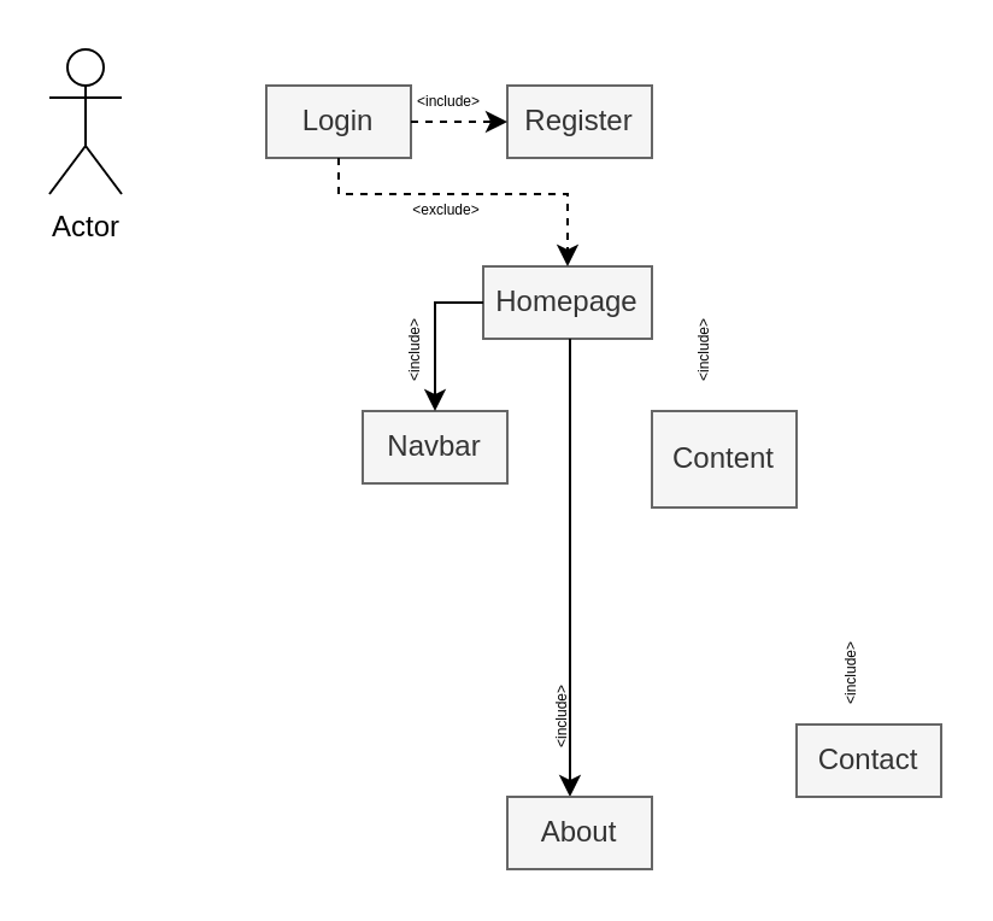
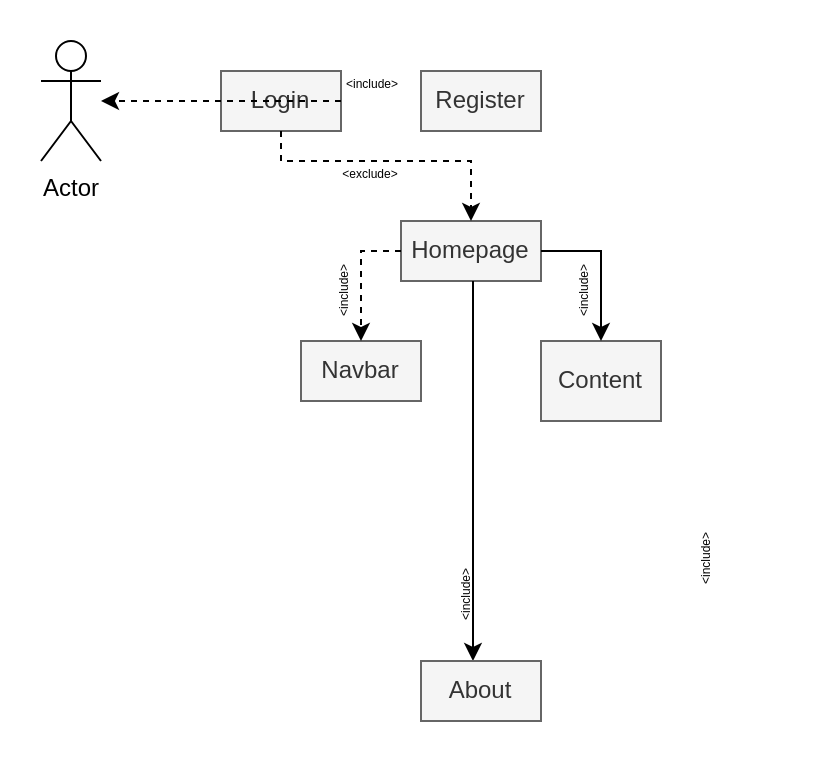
  <mxCell id="0" />
  <mxCell id="1" parent="0" />
  <mxCell id="2" value="Actor" style="shape=umlActor;verticalLabelPosition=bottom;verticalAlign=top;html=1;outlineConnect=0;" vertex="1" parent="1"><mxGeometry x="20" y="20" width="30" height="60" as="geometry" /></mxCell>
  <mxCell id="3" value="Login" style="text;html=1;align=center;verticalAlign=middle;whiteSpace=wrap;rounded=0;fillColor=#f5f5f5;fontColor=#333333;strokeColor=#666666;" vertex="1" parent="1"><mxGeometry x="110" y="35" width="60" height="30" as="geometry" /></mxCell>
  <mxCell id="4" value="Register" style="text;html=1;align=center;verticalAlign=middle;whiteSpace=wrap;rounded=0;fillColor=#f5f5f5;fontColor=#333333;strokeColor=#666666;" vertex="1" parent="1"><mxGeometry x="210" y="35" width="60" height="30" as="geometry" /></mxCell>
  <mxCell id="5" value="Homepage" style="text;html=1;align=center;verticalAlign=middle;whiteSpace=wrap;rounded=0;fillColor=#f5f5f5;fontColor=#333333;strokeColor=#666666;" vertex="1" parent="1"><mxGeometry x="200" y="110" width="70" height="30" as="geometry" /></mxCell>
  <mxCell id="6" value="Navbar" style="text;html=1;align=center;verticalAlign=middle;whiteSpace=wrap;rounded=0;fillColor=#f5f5f5;fontColor=#333333;strokeColor=#666666;" vertex="1" parent="1"><mxGeometry x="150" y="170" width="60" height="30" as="geometry" /></mxCell>
  <mxCell id="7" style="edgeStyle=orthogonalEdgeStyle;rounded=0;orthogonalLoop=1;jettySize=auto;html=1;entryX=0.5;entryY=0;entryDx=0;entryDy=0;" edge="1" parent="1"><mxGeometry relative="1" as="geometry"><mxPoint x="236" y="140" as="sourcePoint" /><mxPoint x="235.99" y="330" as="targetPoint" /><Array as="points"><mxPoint x="235.99" y="140" /></Array></mxGeometry></mxCell>
  <mxCell id="8" value="Content" style="text;html=1;align=center;verticalAlign=middle;whiteSpace=wrap;rounded=0;fillColor=#f5f5f5;fontColor=#333333;strokeColor=#666666;" vertex="1" parent="1"><mxGeometry x="270" y="170" width="60" height="40" as="geometry" /></mxCell>
- <mxCell id="9" value="" style="endArrow=classic;html=1;rounded=0;exitX=1;exitY=0.5;exitDx=0;exitDy=0;entryX=0;entryY=0.5;entryDx=0;entryDy=0;dashed=1;" edge="1" parent="1" source="3" target="4"><mxGeometry width="50" height="50" relative="1" as="geometry"><mxPoint x="150" y="55" as="sourcePoint" /><mxPoint x="200" y="65" as="targetPoint" /></mxGeometry></mxCell>
+ <mxCell id="9" value="" style="endArrow=classic;html=1;rounded=0;exitX=1;exitY=0.5;exitDx=0;exitDy=0;dashed=1;" edge="1" parent="1" source="3" target="2"><mxGeometry width="50" height="50" relative="1" as="geometry"><mxPoint x="150" y="55" as="sourcePoint" /><mxPoint x="200" y="65" as="targetPoint" /></mxGeometry></mxCell>
  <mxCell id="10" value="" style="endArrow=classic;html=1;rounded=0;exitX=0.5;exitY=1;exitDx=0;exitDy=0;dashed=1;" edge="1" parent="1" source="3" target="5"><mxGeometry width="50" height="50" relative="1" as="geometry"><mxPoint x="180" y="60" as="sourcePoint" /><mxPoint x="200" y="60" as="targetPoint" /><Array as="points"><mxPoint x="140" y="80" /><mxPoint x="235" y="80" /></Array></mxGeometry></mxCell>
- <mxCell id="11" value="" style="endArrow=classic;html=1;rounded=0;exitX=0;exitY=0.5;exitDx=0;exitDy=0;entryX=0.5;entryY=0;entryDx=0;entryDy=0;" edge="1" parent="1" source="5" target="6"><mxGeometry width="50" height="50" relative="1" as="geometry"><mxPoint x="230" y="60" as="sourcePoint" /><mxPoint x="250" y="60" as="targetPoint" /><Array as="points"><mxPoint x="180" y="125" /></Array></mxGeometry></mxCell>
+ <mxCell id="11" value="" style="endArrow=classic;html=1;rounded=0;exitX=0;exitY=0.5;exitDx=0;exitDy=0;entryX=0.5;entryY=0;entryDx=0;entryDy=0;dashed=1;" edge="1" parent="1" source="5" target="6"><mxGeometry width="50" height="50" relative="1" as="geometry"><mxPoint x="230" y="60" as="sourcePoint" /><mxPoint x="250" y="60" as="targetPoint" /><Array as="points"><mxPoint x="180" y="125" /></Array></mxGeometry></mxCell>
+ <mxCell id="12" value="" style="endArrow=classic;html=1;rounded=0;exitX=1;exitY=0.5;exitDx=0;exitDy=0;entryX=0.5;entryY=0;entryDx=0;entryDy=0;" edge="1" parent="1" source="5" target="8"><mxGeometry width="50" height="50" relative="1" as="geometry"><mxPoint x="230" y="70" as="sourcePoint" /><mxPoint x="250" y="70" as="targetPoint" /><Array as="points"><mxPoint x="300" y="125" /></Array></mxGeometry></mxCell>
  <mxCell id="13" value="About" style="text;html=1;align=center;verticalAlign=middle;whiteSpace=wrap;rounded=0;fillColor=#f5f5f5;fontColor=#333333;strokeColor=#666666;" vertex="1" parent="1"><mxGeometry x="210" y="330" width="60" height="30" as="geometry" /></mxCell>
- <mxCell id="14" value="Contact" style="text;html=1;align=center;verticalAlign=middle;whiteSpace=wrap;rounded=0;fillColor=#f5f5f5;fontColor=#333333;strokeColor=#666666;" vertex="1" parent="1"><mxGeometry x="330" y="300" width="60" height="30" as="geometry" /></mxCell>
  <mxCell id="15" value="&lt;span style=&quot;font-size: 6px;&quot;&gt;&amp;lt;include&amp;gt;&lt;/span&gt;" style="text;html=1;align=center;verticalAlign=middle;whiteSpace=wrap;rounded=0;" vertex="1" parent="1"><mxGeometry x="171" y="35" width="30" height="10" as="geometry" /></mxCell>
  <mxCell id="16" value="&lt;font style=&quot;font-size: 6px;&quot;&gt;&amp;lt;exclude&amp;gt;&lt;/font&gt;" style="text;html=1;align=center;verticalAlign=middle;whiteSpace=wrap;rounded=0;" vertex="1" parent="1"><mxGeometry x="170" y="80" width="30" height="10" as="geometry" /></mxCell>
  <mxCell id="17" value="&lt;font style=&quot;font-size: 6px;&quot;&gt;&amp;lt;include&amp;gt;&lt;/font&gt;" style="text;html=1;align=center;verticalAlign=middle;whiteSpace=wrap;rounded=0;rotation=-90;" vertex="1" parent="1"><mxGeometry x="155" y="140" width="30" height="10" as="geometry" /></mxCell>
  <mxCell id="18" value="&lt;font style=&quot;font-size: 6px;&quot;&gt;&amp;lt;include&amp;gt;&lt;/font&gt;" style="text;html=1;align=center;verticalAlign=middle;whiteSpace=wrap;rounded=0;rotation=-90;" vertex="1" parent="1"><mxGeometry x="275" y="140" width="30" height="10" as="geometry" /></mxCell>
  <mxCell id="19" value="&lt;font style=&quot;font-size: 6px;&quot;&gt;&amp;lt;include&amp;gt;&lt;/font&gt;" style="text;html=1;align=center;verticalAlign=middle;whiteSpace=wrap;rounded=0;rotation=-90;" vertex="1" parent="1"><mxGeometry x="216" y="292" width="30" height="10" as="geometry" /></mxCell>
  <mxCell id="20" value="&lt;font style=&quot;font-size: 6px;&quot;&gt;&amp;lt;include&amp;gt;&lt;/font&gt;" style="text;html=1;align=center;verticalAlign=middle;whiteSpace=wrap;rounded=0;rotation=-90;" vertex="1" parent="1"><mxGeometry x="336" y="274" width="30" height="10" as="geometry" /></mxCell>
